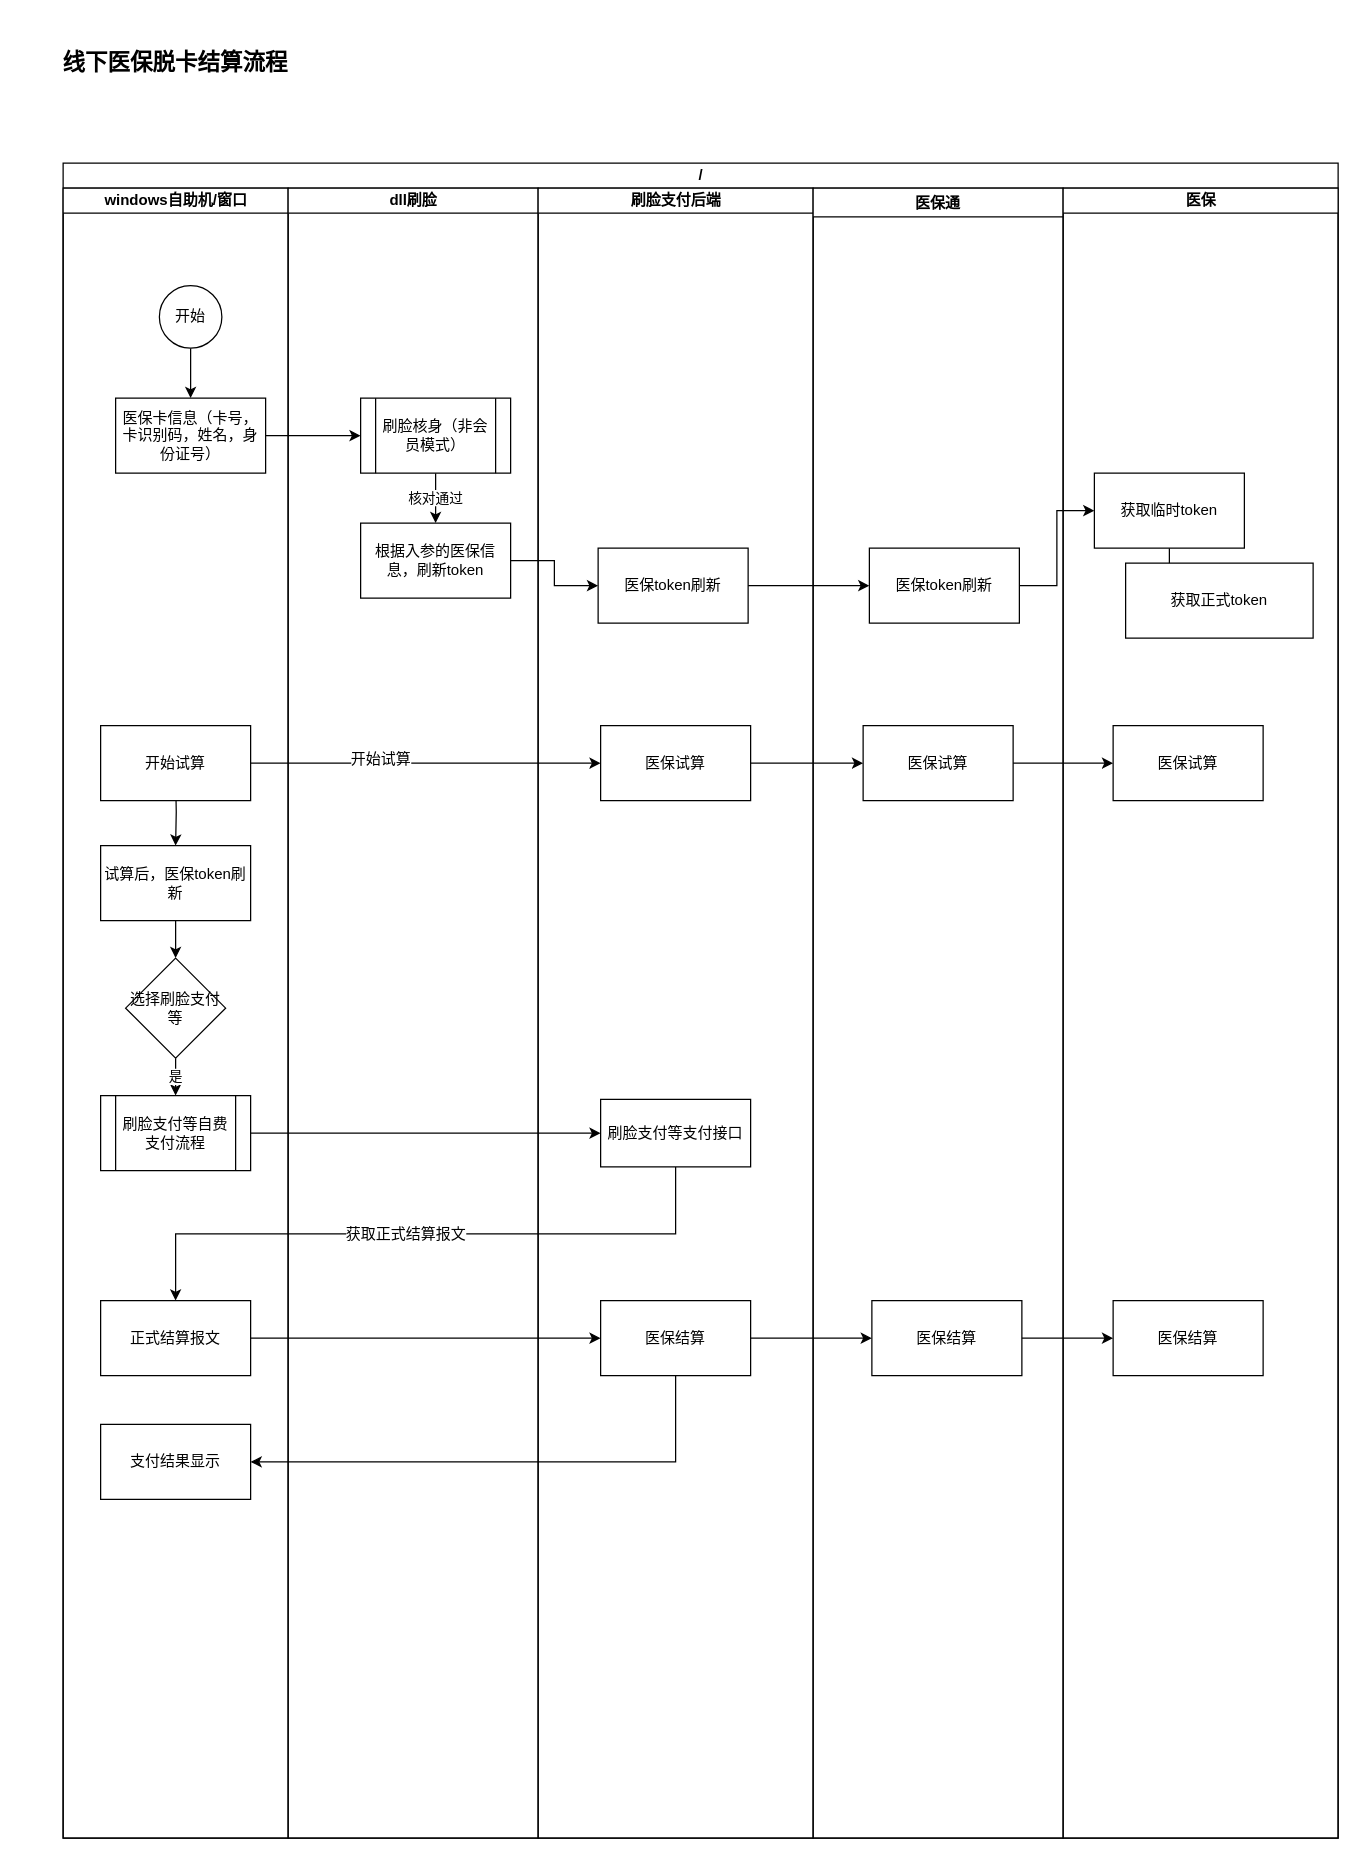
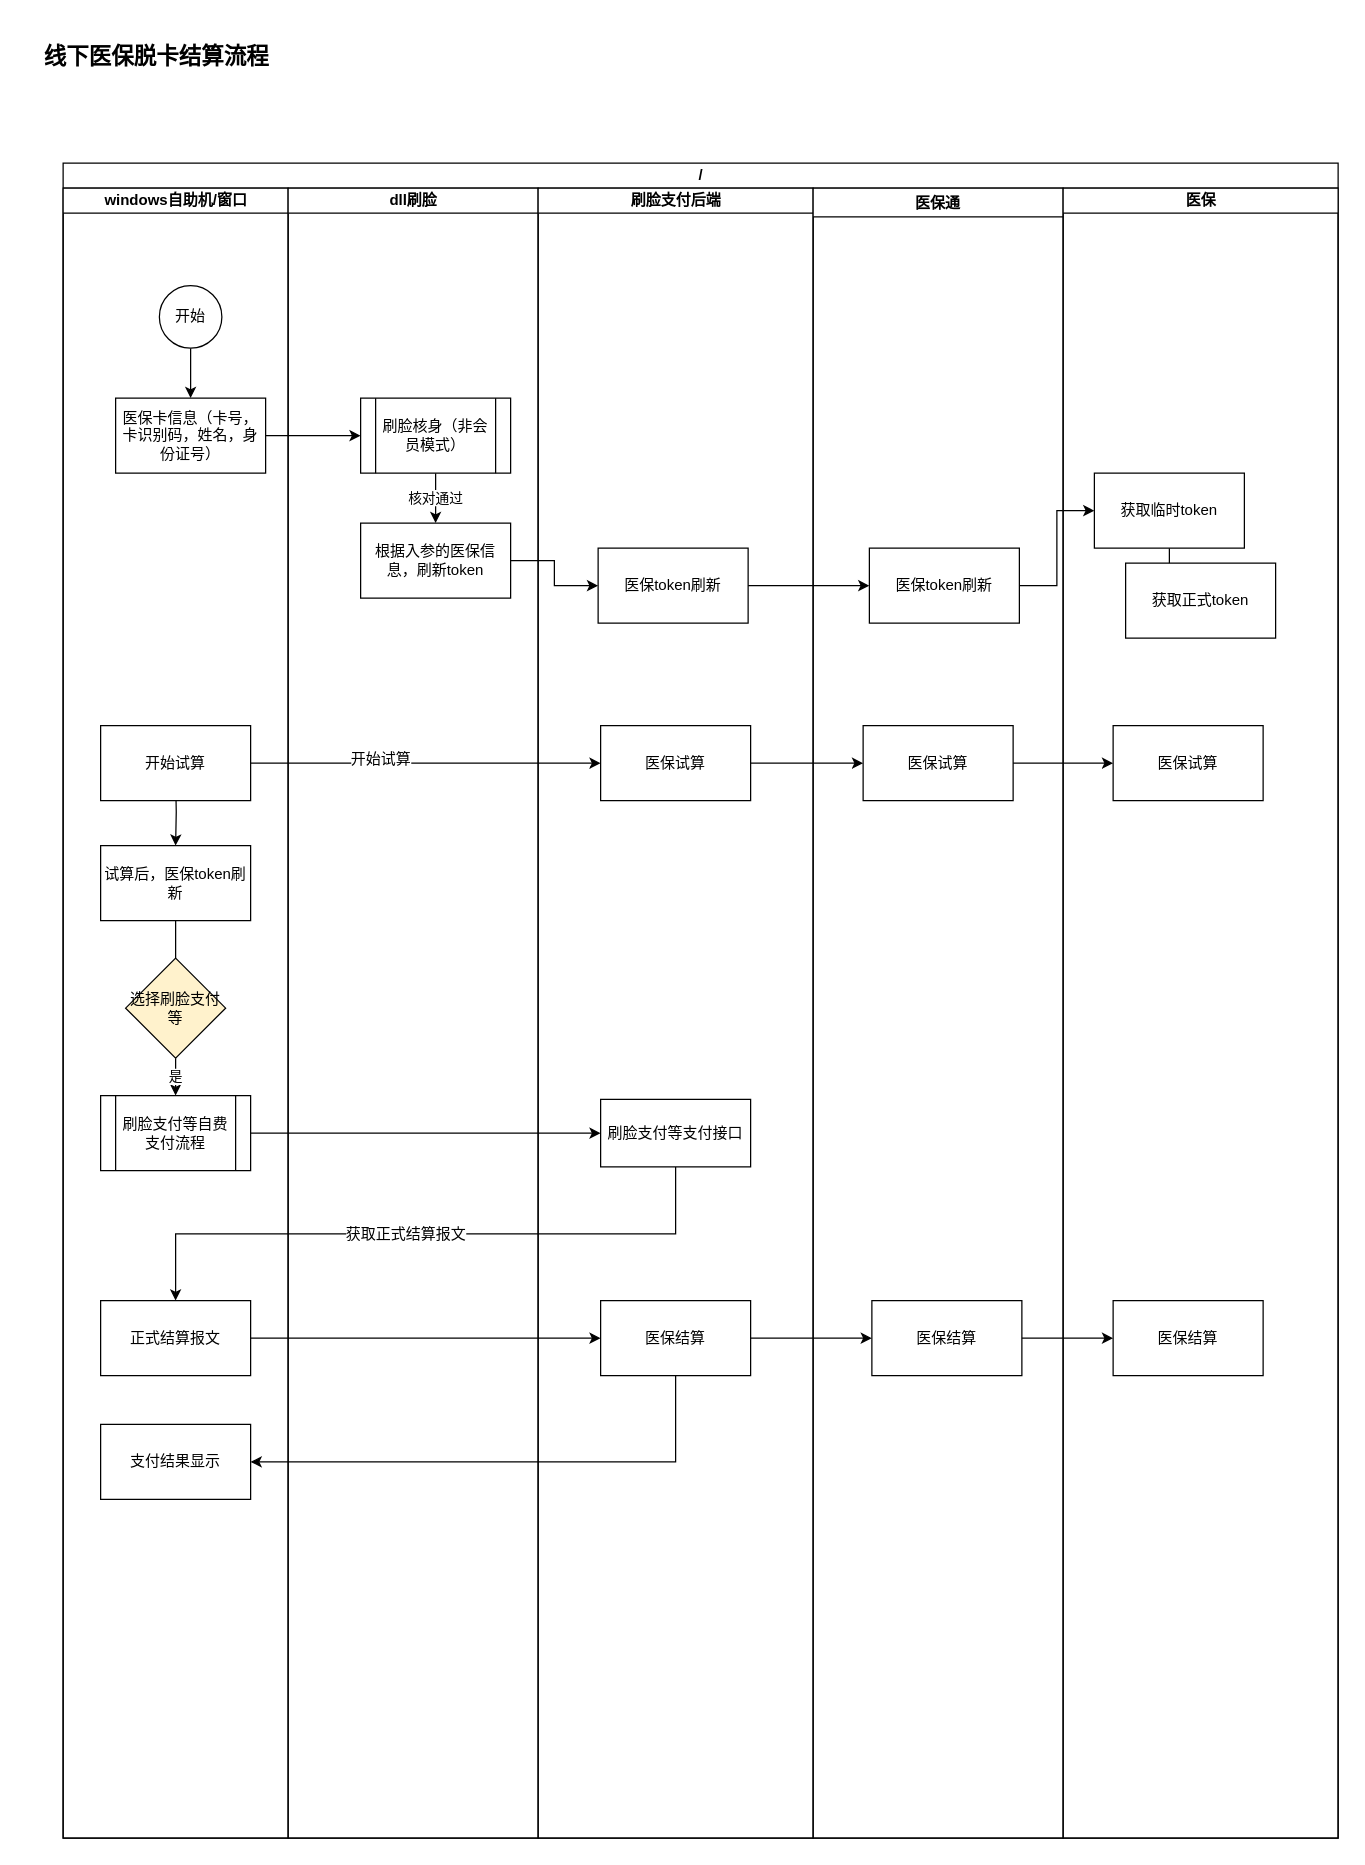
  <mxCell id="0" />
  <mxCell id="1" parent="0" />
- <mxCell id="2" value="&lt;font style=&quot;font-size: 18px&quot;&gt;&lt;b&gt;线下医保脱卡结算流程&lt;/b&gt;&lt;/font&gt;" style="text;html=1;strokeColor=none;fillColor=none;align=center;verticalAlign=middle;whiteSpace=wrap;rounded=0;" parent="1" vertex="1"><mxGeometry x="20" y="20" width="240" height="60" as="geometry" /></mxCell>
+ <mxCell id="2" value="&lt;font style=&quot;font-size: 18px&quot;&gt;&lt;b&gt;线下医保脱卡结算流程&lt;/b&gt;&lt;/font&gt;" style="text;html=1;strokeColor=none;fillColor=none;align=center;verticalAlign=middle;whiteSpace=wrap;rounded=0;" parent="1" vertex="1"><mxGeometry x="5" y="15" width="240" height="60" as="geometry" /></mxCell>
  <mxCell id="3" value="/" style="swimlane;html=1;childLayout=stackLayout;resizeParent=1;resizeParentMax=0;startSize=20;" parent="1" vertex="1"><mxGeometry x="50" y="130" width="1020" height="1340" as="geometry" /></mxCell>
  <mxCell id="4" value="windows自助机/窗口" style="swimlane;html=1;startSize=20;" parent="3" vertex="1"><mxGeometry y="20" width="180" height="1320" as="geometry" /></mxCell>
  <mxCell id="5" style="edgeStyle=orthogonalEdgeStyle;rounded=0;orthogonalLoop=1;jettySize=auto;html=1;exitX=0.5;exitY=1;exitDx=0;exitDy=0;entryX=0.5;entryY=0;entryDx=0;entryDy=0;" parent="4" edge="1"><mxGeometry relative="1" as="geometry"><mxPoint x="90" y="90" as="sourcePoint" /></mxGeometry></mxCell>
  <mxCell id="6" style="edgeStyle=orthogonalEdgeStyle;rounded=0;orthogonalLoop=1;jettySize=auto;html=1;exitX=0.5;exitY=1;exitDx=0;exitDy=0;entryX=0.5;entryY=0;entryDx=0;entryDy=0;" parent="4" target="8" edge="1"><mxGeometry relative="1" as="geometry"><mxPoint x="90" y="471" as="sourcePoint" /></mxGeometry></mxCell>
- <mxCell id="7" style="edgeStyle=orthogonalEdgeStyle;rounded=0;orthogonalLoop=1;jettySize=auto;html=1;exitX=0.5;exitY=1;exitDx=0;exitDy=0;entryX=0.5;entryY=0;entryDx=0;entryDy=0;" parent="4" source="8" target="10" edge="1"><mxGeometry relative="1" as="geometry" /></mxCell>
+ <mxCell id="7" style="edgeStyle=orthogonalEdgeStyle;rounded=0;orthogonalLoop=1;jettySize=auto;html=1;exitX=0.5;exitY=1;exitDx=0;exitDy=0;entryX=0.5;entryY=0;entryDx=0;entryDy=0;endArrow=none;" parent="4" source="8" target="10" edge="1"><mxGeometry relative="1" as="geometry" /></mxCell>
  <mxCell id="8" value="试算后，医保token刷新" style="rounded=0;whiteSpace=wrap;html=1;" parent="4" vertex="1"><mxGeometry x="30" y="526" width="120" height="60" as="geometry" /></mxCell>
  <mxCell id="9" value="是" style="edgeStyle=orthogonalEdgeStyle;rounded=0;orthogonalLoop=1;jettySize=auto;html=1;exitX=0.5;exitY=1;exitDx=0;exitDy=0;entryX=0.5;entryY=0;entryDx=0;entryDy=0;" parent="4" source="10" target="11" edge="1"><mxGeometry relative="1" as="geometry" /></mxCell>
- <mxCell id="10" value="选择刷脸支付等" style="rhombus;whiteSpace=wrap;html=1;" parent="4" vertex="1"><mxGeometry x="50" y="616" width="80" height="80" as="geometry" /></mxCell>
+ <mxCell id="10" value="选择刷脸支付等" style="rhombus;whiteSpace=wrap;html=1;fillColor=#fff2cc;" parent="4" vertex="1"><mxGeometry x="50" y="616" width="80" height="80" as="geometry" /></mxCell>
  <mxCell id="11" value="刷脸支付等自费支付流程" style="shape=process;whiteSpace=wrap;html=1;backgroundOutline=1;" parent="4" vertex="1"><mxGeometry x="30" y="726" width="120" height="60" as="geometry" /></mxCell>
  <mxCell id="12" value="开始试算" style="rounded=0;whiteSpace=wrap;html=1;" parent="4" vertex="1"><mxGeometry x="30" y="430" width="120" height="60" as="geometry" /></mxCell>
  <mxCell id="13" value="支付结果显示" style="rounded=0;whiteSpace=wrap;html=1;" vertex="1" parent="4"><mxGeometry x="30" y="989" width="120" height="60" as="geometry" /></mxCell>
  <mxCell id="14" value="正式结算报文" style="rounded=0;whiteSpace=wrap;html=1;" vertex="1" parent="4"><mxGeometry x="30" y="890" width="120" height="60" as="geometry" /></mxCell>
  <mxCell id="15" value="dll刷脸" style="swimlane;html=1;startSize=20;" parent="3" vertex="1"><mxGeometry x="180" y="20" width="200" height="1320" as="geometry" /></mxCell>
  <mxCell id="16" value="刷脸支付后端" style="swimlane;html=1;startSize=20;" parent="3" vertex="1"><mxGeometry x="380" y="20" width="220" height="1320" as="geometry" /></mxCell>
  <mxCell id="17" value="刷脸支付等支付接口" style="rounded=0;whiteSpace=wrap;html=1;" parent="16" vertex="1"><mxGeometry x="50" y="729" width="120" height="54" as="geometry" /></mxCell>
  <mxCell id="18" value="医保试算" style="rounded=0;whiteSpace=wrap;html=1;" parent="16" vertex="1"><mxGeometry x="50" y="430" width="120" height="60" as="geometry" /></mxCell>
  <mxCell id="19" value="医保结算" style="rounded=0;whiteSpace=wrap;html=1;" parent="16" vertex="1"><mxGeometry x="50" y="890" width="120" height="60" as="geometry" /></mxCell>
  <mxCell id="20" style="edgeStyle=orthogonalEdgeStyle;rounded=0;orthogonalLoop=1;jettySize=auto;html=1;exitX=1;exitY=0.5;exitDx=0;exitDy=0;entryX=0;entryY=0.5;entryDx=0;entryDy=0;" parent="3" source="11" target="17" edge="1"><mxGeometry relative="1" as="geometry" /></mxCell>
  <mxCell id="21" value="医保通" style="swimlane;" parent="3" vertex="1"><mxGeometry x="600" y="20" width="200" height="1320" as="geometry" /></mxCell>
  <mxCell id="22" value="医保试算" style="rounded=0;whiteSpace=wrap;html=1;" parent="21" vertex="1"><mxGeometry x="40" y="430" width="120" height="60" as="geometry" /></mxCell>
  <mxCell id="23" value="医保结算" style="rounded=0;whiteSpace=wrap;html=1;" parent="21" vertex="1"><mxGeometry x="47" y="890" width="120" height="60" as="geometry" /></mxCell>
  <mxCell id="24" style="edgeStyle=orthogonalEdgeStyle;rounded=0;orthogonalLoop=1;jettySize=auto;html=1;exitX=1;exitY=0.5;exitDx=0;exitDy=0;entryX=0;entryY=0.5;entryDx=0;entryDy=0;" parent="3" source="19" target="23" edge="1"><mxGeometry relative="1" as="geometry" /></mxCell>
  <mxCell id="25" style="edgeStyle=orthogonalEdgeStyle;rounded=0;orthogonalLoop=1;jettySize=auto;html=1;exitX=1;exitY=0.5;exitDx=0;exitDy=0;entryX=0;entryY=0.5;entryDx=0;entryDy=0;" parent="3" source="23" target="27" edge="1"><mxGeometry relative="1" as="geometry" /></mxCell>
  <mxCell id="26" value="医保" style="swimlane;html=1;startSize=20;" parent="3" vertex="1"><mxGeometry x="800" y="20" width="220" height="1320" as="geometry" /></mxCell>
  <mxCell id="27" value="医保结算" style="rounded=0;whiteSpace=wrap;html=1;" parent="26" vertex="1"><mxGeometry x="40" y="890" width="120" height="60" as="geometry" /></mxCell>
  <mxCell id="28" value="医保试算" style="rounded=0;whiteSpace=wrap;html=1;" parent="26" vertex="1"><mxGeometry x="40" y="430" width="120" height="60" as="geometry" /></mxCell>
  <mxCell id="29" style="edgeStyle=orthogonalEdgeStyle;rounded=0;orthogonalLoop=1;jettySize=auto;html=1;exitX=0.5;exitY=1;exitDx=0;exitDy=0;" parent="26" source="30" target="31" edge="1"><mxGeometry relative="1" as="geometry" /></mxCell>
  <mxCell id="30" value="获取临时token" style="rounded=0;whiteSpace=wrap;html=1;" parent="26" vertex="1"><mxGeometry x="25" y="228" width="120" height="60" as="geometry" /></mxCell>
- <mxCell id="31" value="获取正式token" style="rounded=0;whiteSpace=wrap;html=1;" parent="26" vertex="1"><mxGeometry x="50" y="300" width="150" height="60" as="geometry" /></mxCell>
+ <mxCell id="31" value="获取正式token" style="rounded=0;whiteSpace=wrap;html=1;" parent="26" vertex="1"><mxGeometry x="50" y="300" width="120" height="60" as="geometry" /></mxCell>
  <mxCell id="32" style="edgeStyle=orthogonalEdgeStyle;rounded=0;orthogonalLoop=1;jettySize=auto;html=1;exitX=1;exitY=0.5;exitDx=0;exitDy=0;entryX=0;entryY=0.5;entryDx=0;entryDy=0;" parent="3" edge="1"><mxGeometry relative="1" as="geometry"><mxPoint x="150" y="170" as="sourcePoint" /></mxGeometry></mxCell>
  <mxCell id="33" style="edgeStyle=orthogonalEdgeStyle;rounded=0;orthogonalLoop=1;jettySize=auto;html=1;exitX=1;exitY=0.5;exitDx=0;exitDy=0;" parent="3" source="12" edge="1"><mxGeometry relative="1" as="geometry"><mxPoint x="430" y="480" as="targetPoint" /></mxGeometry></mxCell>
  <mxCell id="34" value="开始试算" style="text;html=1;resizable=0;points=[];align=center;verticalAlign=middle;labelBackgroundColor=#ffffff;" parent="33" vertex="1" connectable="0"><mxGeometry x="-0.269" y="4" relative="1" as="geometry"><mxPoint as="offset" /></mxGeometry></mxCell>
  <mxCell id="35" style="edgeStyle=orthogonalEdgeStyle;rounded=0;orthogonalLoop=1;jettySize=auto;html=1;exitX=1;exitY=0.5;exitDx=0;exitDy=0;" parent="3" source="18" target="22" edge="1"><mxGeometry relative="1" as="geometry" /></mxCell>
  <mxCell id="36" style="edgeStyle=orthogonalEdgeStyle;rounded=0;orthogonalLoop=1;jettySize=auto;html=1;exitX=1;exitY=0.5;exitDx=0;exitDy=0;" parent="3" source="22" target="28" edge="1"><mxGeometry relative="1" as="geometry" /></mxCell>
  <mxCell id="37" style="edgeStyle=orthogonalEdgeStyle;rounded=0;orthogonalLoop=1;jettySize=auto;html=1;exitX=0.5;exitY=1;exitDx=0;exitDy=0;entryX=1;entryY=0.5;entryDx=0;entryDy=0;" edge="1" parent="3" source="19" target="13"><mxGeometry relative="1" as="geometry" /></mxCell>
  <mxCell id="38" style="edgeStyle=orthogonalEdgeStyle;rounded=0;orthogonalLoop=1;jettySize=auto;html=1;exitX=0.5;exitY=1;exitDx=0;exitDy=0;entryX=0.5;entryY=0;entryDx=0;entryDy=0;" edge="1" parent="3" source="17" target="14"><mxGeometry relative="1" as="geometry" /></mxCell>
  <mxCell id="39" value="获取正式结算报文" style="text;html=1;resizable=0;points=[];align=center;verticalAlign=middle;labelBackgroundColor=#ffffff;" vertex="1" connectable="0" parent="38"><mxGeometry x="0.066" relative="1" as="geometry"><mxPoint as="offset" /></mxGeometry></mxCell>
  <mxCell id="40" style="edgeStyle=orthogonalEdgeStyle;rounded=0;orthogonalLoop=1;jettySize=auto;html=1;exitX=1;exitY=0.5;exitDx=0;exitDy=0;entryX=0;entryY=0.5;entryDx=0;entryDy=0;" edge="1" parent="3" source="14" target="19"><mxGeometry relative="1" as="geometry" /></mxCell>
  <mxCell id="41" style="edgeStyle=orthogonalEdgeStyle;rounded=0;orthogonalLoop=1;jettySize=auto;html=1;exitX=0.5;exitY=1;exitDx=0;exitDy=0;entryX=0.5;entryY=0;entryDx=0;entryDy=0;" parent="1" source="42" target="43" edge="1"><mxGeometry relative="1" as="geometry" /></mxCell>
  <mxCell id="42" value="开始" style="ellipse;whiteSpace=wrap;html=1;aspect=fixed;" parent="1" vertex="1"><mxGeometry x="127" y="228" width="50" height="50" as="geometry" /></mxCell>
  <mxCell id="43" value="医保卡信息（卡号，卡识别码，姓名，身份证号）" style="rounded=0;whiteSpace=wrap;html=1;" parent="1" vertex="1"><mxGeometry x="92" y="318" width="120" height="60" as="geometry" /></mxCell>
  <mxCell id="44" value="核对通过" style="edgeStyle=orthogonalEdgeStyle;rounded=0;orthogonalLoop=1;jettySize=auto;html=1;exitX=0.5;exitY=1;exitDx=0;exitDy=0;entryX=0.5;entryY=0;entryDx=0;entryDy=0;" parent="1" source="45" target="46" edge="1"><mxGeometry relative="1" as="geometry" /></mxCell>
  <mxCell id="45" value="&lt;span style=&quot;white-space: normal&quot;&gt;刷脸核身（非会员模式）&lt;/span&gt;" style="shape=process;whiteSpace=wrap;html=1;backgroundOutline=1;" parent="1" vertex="1"><mxGeometry x="288" y="318" width="120" height="60" as="geometry" /></mxCell>
  <mxCell id="46" value="根据入参的医保信息，刷新token" style="rounded=0;whiteSpace=wrap;html=1;" parent="1" vertex="1"><mxGeometry x="288" y="418" width="120" height="60" as="geometry" /></mxCell>
  <mxCell id="47" value="医保token刷新" style="rounded=0;whiteSpace=wrap;html=1;" parent="1" vertex="1"><mxGeometry x="478" y="438" width="120" height="60" as="geometry" /></mxCell>
  <mxCell id="48" style="edgeStyle=orthogonalEdgeStyle;rounded=0;orthogonalLoop=1;jettySize=auto;html=1;exitX=1;exitY=0.5;exitDx=0;exitDy=0;entryX=0;entryY=0.5;entryDx=0;entryDy=0;" parent="1" source="43" edge="1"><mxGeometry relative="1" as="geometry"><mxPoint x="288" y="348" as="targetPoint" /></mxGeometry></mxCell>
  <mxCell id="49" style="edgeStyle=orthogonalEdgeStyle;rounded=0;orthogonalLoop=1;jettySize=auto;html=1;exitX=1;exitY=0.5;exitDx=0;exitDy=0;entryX=0;entryY=0.5;entryDx=0;entryDy=0;" parent="1" source="50" target="30" edge="1"><mxGeometry relative="1" as="geometry" /></mxCell>
  <mxCell id="50" value="医保token刷新" style="rounded=0;whiteSpace=wrap;html=1;" parent="1" vertex="1"><mxGeometry x="695" y="438" width="120" height="60" as="geometry" /></mxCell>
  <mxCell id="51" style="edgeStyle=orthogonalEdgeStyle;rounded=0;orthogonalLoop=1;jettySize=auto;html=1;exitX=1;exitY=0.5;exitDx=0;exitDy=0;" parent="1" source="46" target="47" edge="1"><mxGeometry relative="1" as="geometry" /></mxCell>
  <mxCell id="52" style="edgeStyle=orthogonalEdgeStyle;rounded=0;orthogonalLoop=1;jettySize=auto;html=1;exitX=1;exitY=0.5;exitDx=0;exitDy=0;" parent="1" source="47" target="50" edge="1"><mxGeometry relative="1" as="geometry" /></mxCell>
